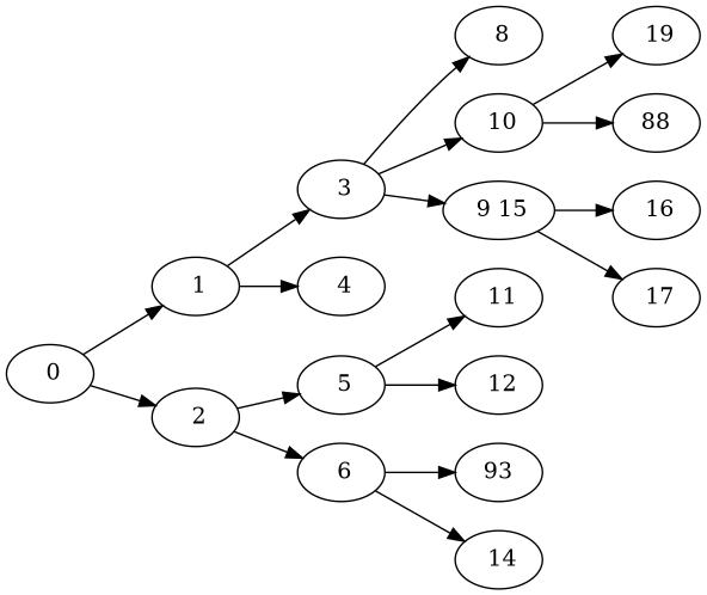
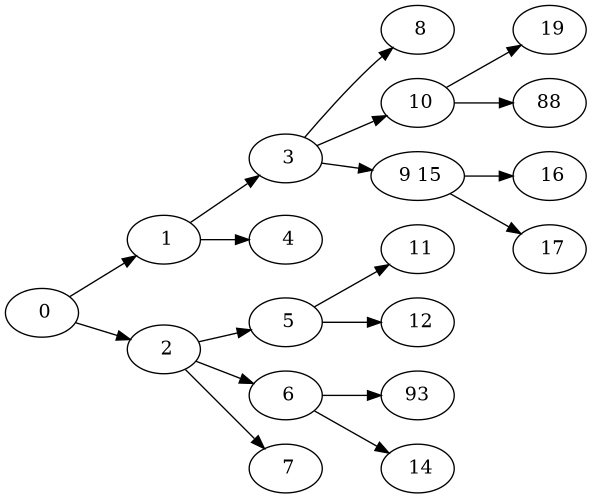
  digraph {
    rankdir=LR
    " 0"
    " 1"
    " 2"
    " 3"
    " 4"
    " 5"
    " 6"
+   " 7"
    " 8"
    " 10"
    " 9 15"
    " 11"
    " 12"
    n14 [label=93]
    " 14"
    " 19"
    n17 [label=88]
    " 16"
    " 17"
    " 0" -> " 1"
    " 0" -> " 2"
    " 1" -> " 3"
    " 1" -> " 4"
    " 2" -> " 5"
    " 2" -> " 6"
+   " 2" -> " 7"
    " 3" -> " 8"
    " 3" -> " 10"
    " 3" -> " 9 15"
    " 5" -> " 11"
    " 5" -> " 12"
    " 6" -> n14
    " 6" -> " 14"
    " 10" -> " 19"
    " 10" -> n17
    " 9 15" -> " 16"
    " 9 15" -> " 17"
  }
